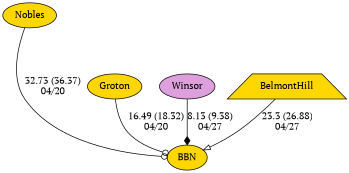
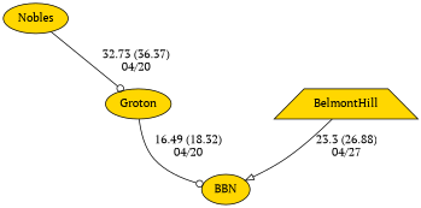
  digraph {
    fontname="PT Serif"
    node [fillcolor=gold fontname="PT Serif" shape=ellipse style=filled]
    edge [arrowhead=odot fontname="PT Serif" random=random]
    Nobles
    BBN
-   Winsor [fillcolor=plum]
    BelmontHill [shape=trapezium]
    Groton
-   Nobles -> BBN [label="32.73 (36.37)\n04/20" weight=68]
-   Winsor -> BBN [arrowhead=diamond label="8.13 (9.38)\n04/27" weight=92]
+   Nobles -> Groton [label="32.73 (36.37)\n04/20" weight=68]
    BelmontHill -> BBN [arrowhead=onormal label="23.3 (26.88)\n04/27" weight=77]
    Groton -> BBN [label="16.49 (18.32)\n04/20" weight=84]
  }
